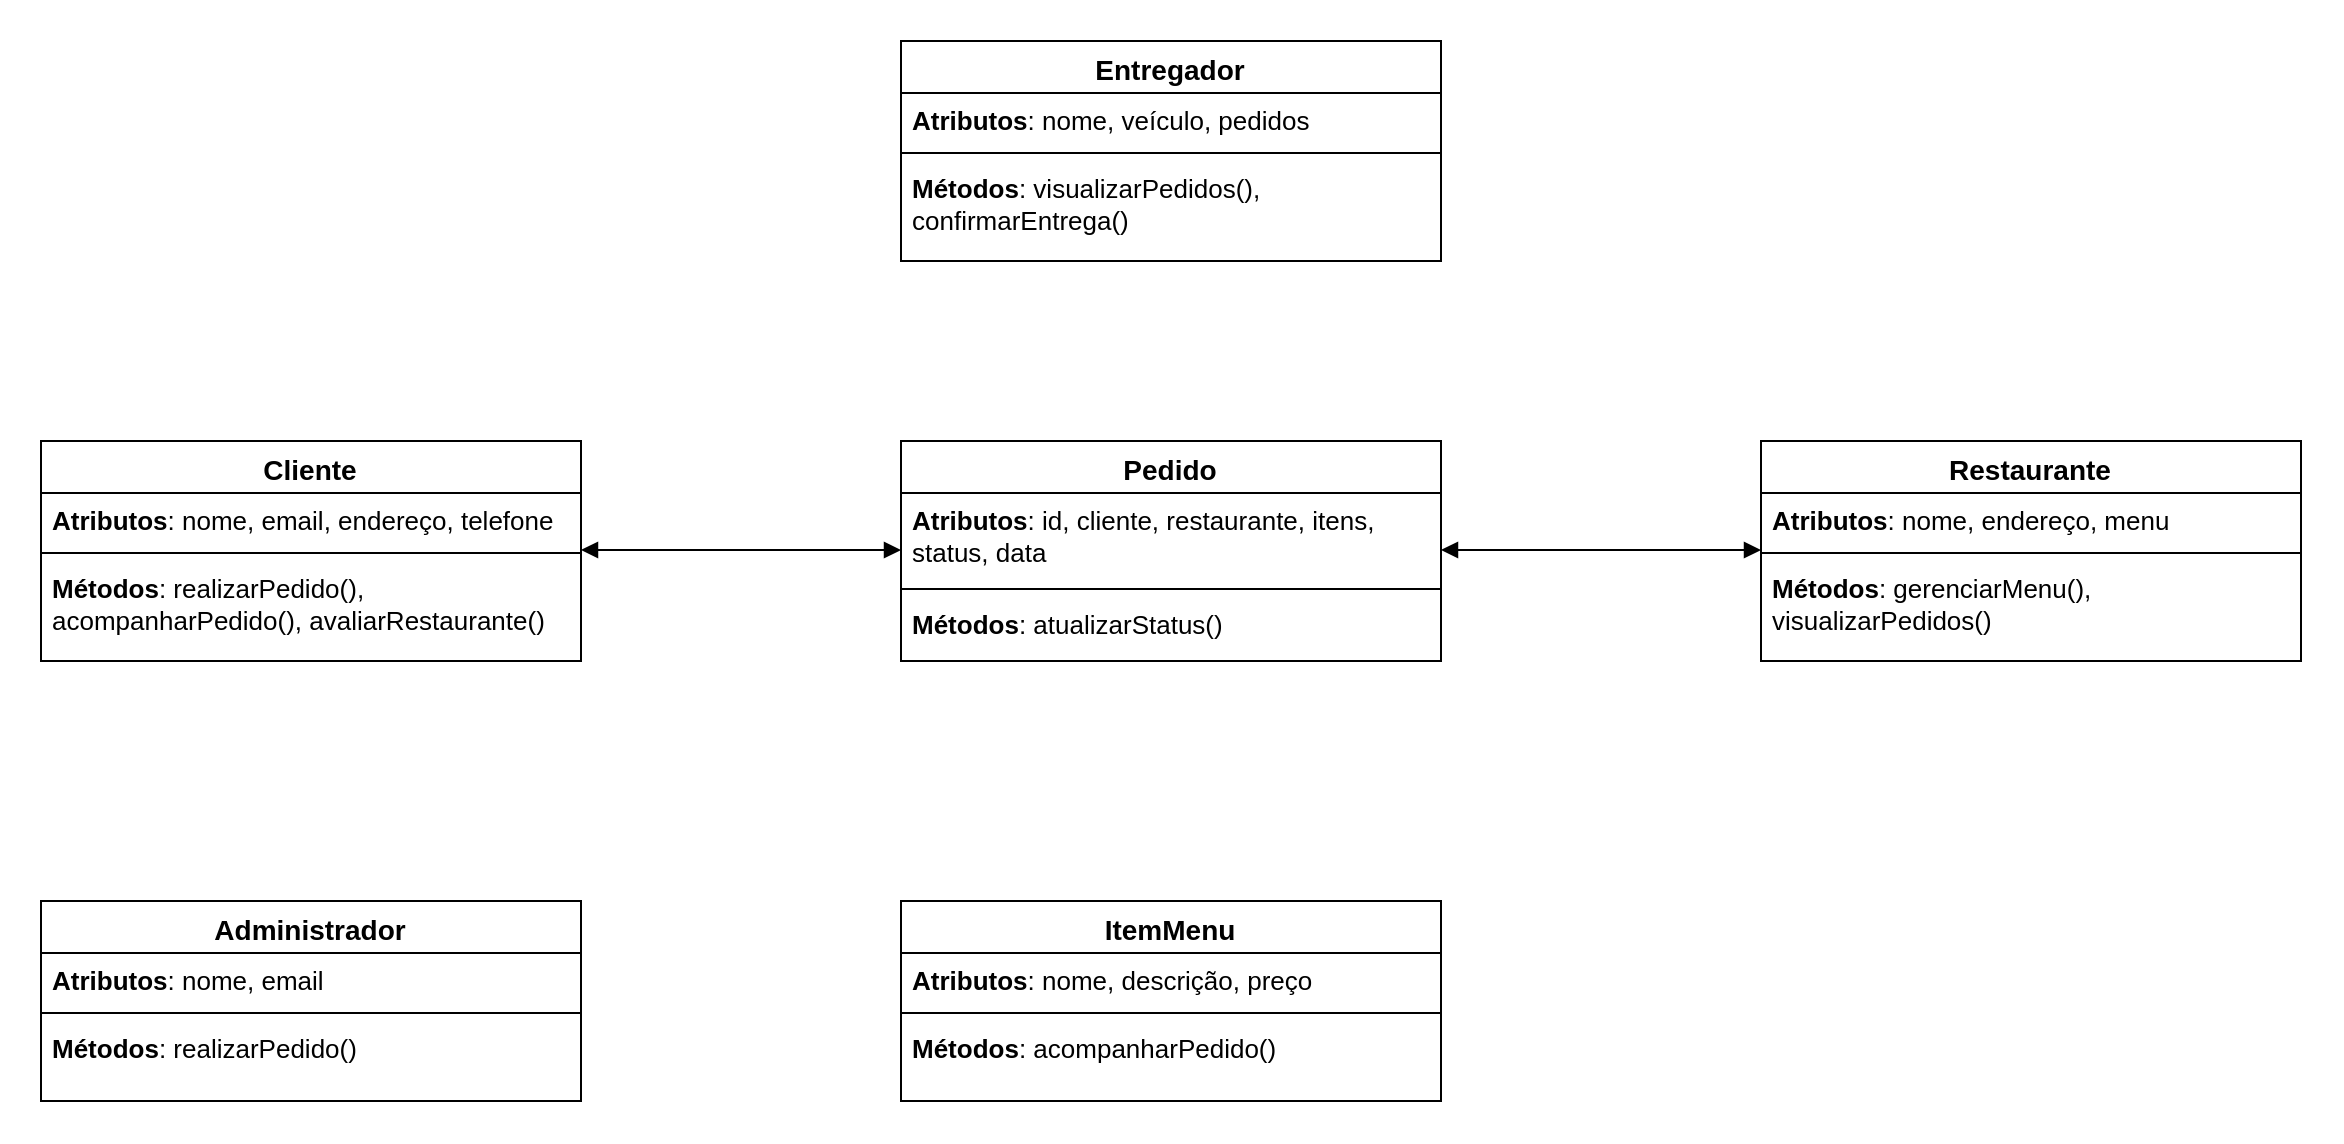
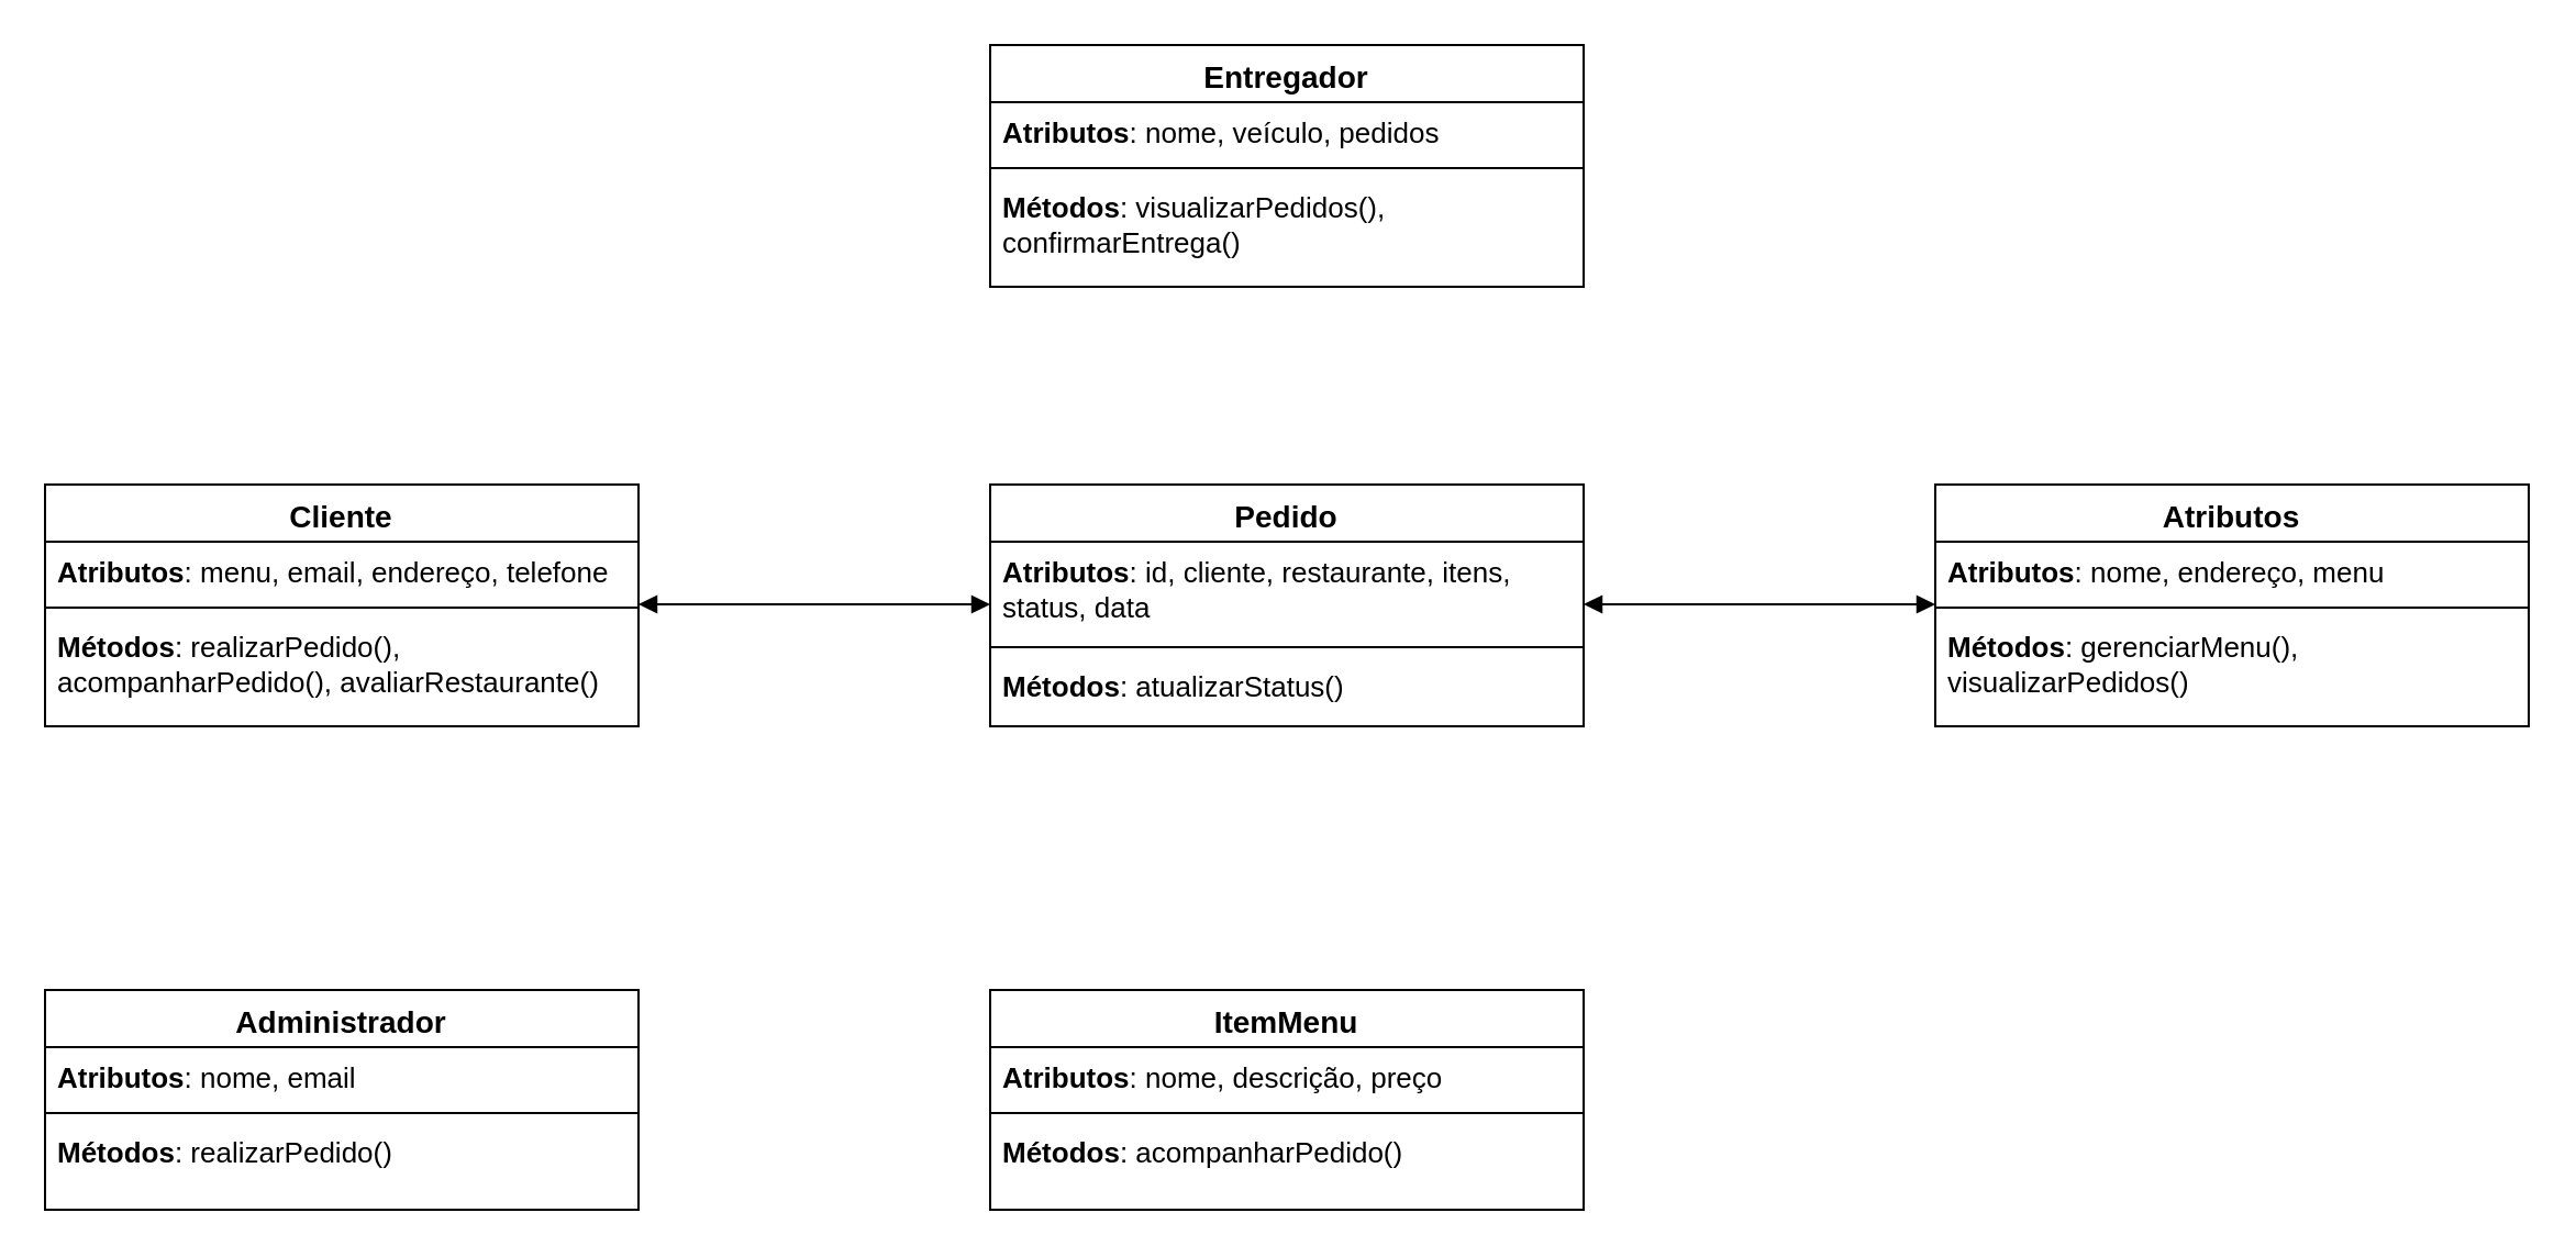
  <mxCell id="0" />
  <mxCell id="1" parent="0" />
  <mxCell id="2" value="&lt;font style=&quot;font-size: 14px;&quot;&gt;Cliente&lt;/font&gt;" style="swimlane;fontStyle=1;align=center;verticalAlign=top;childLayout=stackLayout;horizontal=1;startSize=26;horizontalStack=0;resizeParent=1;resizeParentMax=0;resizeLast=0;collapsible=1;marginBottom=0;whiteSpace=wrap;html=1;" vertex="1" parent="1"><mxGeometry x="20" y="220" width="270" height="110" as="geometry" /></mxCell>
- <mxCell id="3" value="&lt;font style=&quot;font-size: 13px;&quot;&gt;&lt;strong&gt;Atributos&lt;/strong&gt;: nome, email, endereço, telefone&lt;/font&gt;" style="text;strokeColor=none;fillColor=none;align=left;verticalAlign=top;spacingLeft=4;spacingRight=4;overflow=hidden;rotatable=0;points=[[0,0.5],[1,0.5]];portConstraint=eastwest;whiteSpace=wrap;html=1;" vertex="1" parent="2"><mxGeometry y="26" width="270" height="26" as="geometry" /></mxCell>
+ <mxCell id="3" value="&lt;font style=&quot;font-size: 13px;&quot;&gt;&lt;strong&gt;Atributos&lt;/strong&gt;: menu, email, endereço, telefone&lt;/font&gt;" style="text;strokeColor=none;fillColor=none;align=left;verticalAlign=top;spacingLeft=4;spacingRight=4;overflow=hidden;rotatable=0;points=[[0,0.5],[1,0.5]];portConstraint=eastwest;whiteSpace=wrap;html=1;" vertex="1" parent="2"><mxGeometry y="26" width="270" height="26" as="geometry" /></mxCell>
  <mxCell id="4" value="" style="line;strokeWidth=1;fillColor=none;align=left;verticalAlign=middle;spacingTop=-1;spacingLeft=3;spacingRight=3;rotatable=0;labelPosition=right;points=[];portConstraint=eastwest;strokeColor=inherit;" vertex="1" parent="2"><mxGeometry y="52" width="270" height="8" as="geometry" /></mxCell>
  <mxCell id="5" value="&lt;font style=&quot;font-size: 13px;&quot;&gt;&lt;strong&gt;Métodos&lt;/strong&gt;: realizarPedido(), acompanharPedido(), avaliarRestaurante()&lt;/font&gt;" style="text;strokeColor=none;fillColor=none;align=left;verticalAlign=top;spacingLeft=4;spacingRight=4;overflow=hidden;rotatable=0;points=[[0,0.5],[1,0.5]];portConstraint=eastwest;whiteSpace=wrap;html=1;" vertex="1" parent="2"><mxGeometry y="60" width="270" height="50" as="geometry" /></mxCell>
  <mxCell id="6" value="&lt;font style=&quot;font-size: 14px;&quot;&gt;Pedido&lt;/font&gt;" style="swimlane;fontStyle=1;align=center;verticalAlign=top;childLayout=stackLayout;horizontal=1;startSize=26;horizontalStack=0;resizeParent=1;resizeParentMax=0;resizeLast=0;collapsible=1;marginBottom=0;whiteSpace=wrap;html=1;" vertex="1" parent="1"><mxGeometry x="450" y="220" width="270" height="110" as="geometry" /></mxCell>
  <mxCell id="7" value="&lt;font style=&quot;font-size: 13px;&quot;&gt;&lt;strong&gt;Atributos&lt;/strong&gt;: id, cliente, restaurante, itens, status, data&lt;/font&gt;" style="text;strokeColor=none;fillColor=none;align=left;verticalAlign=top;spacingLeft=4;spacingRight=4;overflow=hidden;rotatable=0;points=[[0,0.5],[1,0.5]];portConstraint=eastwest;whiteSpace=wrap;html=1;" vertex="1" parent="6"><mxGeometry y="26" width="270" height="44" as="geometry" /></mxCell>
  <mxCell id="8" value="" style="line;strokeWidth=1;fillColor=none;align=left;verticalAlign=middle;spacingTop=-1;spacingLeft=3;spacingRight=3;rotatable=0;labelPosition=right;points=[];portConstraint=eastwest;strokeColor=inherit;" vertex="1" parent="6"><mxGeometry y="70" width="270" height="8" as="geometry" /></mxCell>
  <mxCell id="9" value="&lt;font style=&quot;font-size: 13px;&quot;&gt;&lt;strong&gt;Métodos&lt;/strong&gt;: atualizarStatus()&lt;/font&gt;" style="text;strokeColor=none;fillColor=none;align=left;verticalAlign=top;spacingLeft=4;spacingRight=4;overflow=hidden;rotatable=0;points=[[0,0.5],[1,0.5]];portConstraint=eastwest;whiteSpace=wrap;html=1;" vertex="1" parent="6"><mxGeometry y="78" width="270" height="32" as="geometry" /></mxCell>
- <mxCell id="10" value="&lt;font style=&quot;font-size: 14px;&quot;&gt;Restaurante&lt;/font&gt;" style="swimlane;fontStyle=1;align=center;verticalAlign=top;childLayout=stackLayout;horizontal=1;startSize=26;horizontalStack=0;resizeParent=1;resizeParentMax=0;resizeLast=0;collapsible=1;marginBottom=0;whiteSpace=wrap;html=1;" vertex="1" parent="1"><mxGeometry x="880" y="220" width="270" height="110" as="geometry" /></mxCell>
+ <mxCell id="10" value="&lt;font style=&quot;font-size: 14px;&quot;&gt;Atributos&lt;/font&gt;" style="swimlane;fontStyle=1;align=center;verticalAlign=top;childLayout=stackLayout;horizontal=1;startSize=26;horizontalStack=0;resizeParent=1;resizeParentMax=0;resizeLast=0;collapsible=1;marginBottom=0;whiteSpace=wrap;html=1;" vertex="1" parent="1"><mxGeometry x="880" y="220" width="270" height="110" as="geometry" /></mxCell>
  <mxCell id="11" value="&lt;font style=&quot;font-size: 13px;&quot;&gt;&lt;strong&gt;Atributos&lt;/strong&gt;: nome, endereço, menu&lt;/font&gt;" style="text;strokeColor=none;fillColor=none;align=left;verticalAlign=top;spacingLeft=4;spacingRight=4;overflow=hidden;rotatable=0;points=[[0,0.5],[1,0.5]];portConstraint=eastwest;whiteSpace=wrap;html=1;" vertex="1" parent="10"><mxGeometry y="26" width="270" height="26" as="geometry" /></mxCell>
  <mxCell id="12" value="" style="line;strokeWidth=1;fillColor=none;align=left;verticalAlign=middle;spacingTop=-1;spacingLeft=3;spacingRight=3;rotatable=0;labelPosition=right;points=[];portConstraint=eastwest;strokeColor=inherit;" vertex="1" parent="10"><mxGeometry y="52" width="270" height="8" as="geometry" /></mxCell>
  <mxCell id="13" value="&lt;font style=&quot;font-size: 13px;&quot;&gt;&lt;strong&gt;Métodos&lt;/strong&gt;: gerenciarMenu(), visualizarPedidos()&lt;/font&gt;" style="text;strokeColor=none;fillColor=none;align=left;verticalAlign=top;spacingLeft=4;spacingRight=4;overflow=hidden;rotatable=0;points=[[0,0.5],[1,0.5]];portConstraint=eastwest;whiteSpace=wrap;html=1;" vertex="1" parent="10"><mxGeometry y="60" width="270" height="50" as="geometry" /></mxCell>
  <mxCell id="14" value="&lt;font style=&quot;font-size: 14px;&quot;&gt;Administrador&lt;/font&gt;" style="swimlane;fontStyle=1;align=center;verticalAlign=top;childLayout=stackLayout;horizontal=1;startSize=26;horizontalStack=0;resizeParent=1;resizeParentMax=0;resizeLast=0;collapsible=1;marginBottom=0;whiteSpace=wrap;html=1;" vertex="1" parent="1"><mxGeometry x="20" y="450" width="270" height="100" as="geometry" /></mxCell>
  <mxCell id="15" value="&lt;font style=&quot;font-size: 13px;&quot;&gt;&lt;strong&gt;Atributos&lt;/strong&gt;: nome, email&lt;/font&gt;" style="text;strokeColor=none;fillColor=none;align=left;verticalAlign=top;spacingLeft=4;spacingRight=4;overflow=hidden;rotatable=0;points=[[0,0.5],[1,0.5]];portConstraint=eastwest;whiteSpace=wrap;html=1;" vertex="1" parent="14"><mxGeometry y="26" width="270" height="26" as="geometry" /></mxCell>
  <mxCell id="16" value="" style="line;strokeWidth=1;fillColor=none;align=left;verticalAlign=middle;spacingTop=-1;spacingLeft=3;spacingRight=3;rotatable=0;labelPosition=right;points=[];portConstraint=eastwest;strokeColor=inherit;" vertex="1" parent="14"><mxGeometry y="52" width="270" height="8" as="geometry" /></mxCell>
  <mxCell id="17" value="&lt;font style=&quot;font-size: 13px;&quot;&gt;&lt;strong&gt;Métodos&lt;/strong&gt;: realizarPedido()&lt;/font&gt;" style="text;strokeColor=none;fillColor=none;align=left;verticalAlign=top;spacingLeft=4;spacingRight=4;overflow=hidden;rotatable=0;points=[[0,0.5],[1,0.5]];portConstraint=eastwest;whiteSpace=wrap;html=1;" vertex="1" parent="14"><mxGeometry y="60" width="270" height="40" as="geometry" /></mxCell>
  <mxCell id="18" value="&lt;font style=&quot;font-size: 14px;&quot;&gt;Entregador&lt;/font&gt;" style="swimlane;fontStyle=1;align=center;verticalAlign=top;childLayout=stackLayout;horizontal=1;startSize=26;horizontalStack=0;resizeParent=1;resizeParentMax=0;resizeLast=0;collapsible=1;marginBottom=0;whiteSpace=wrap;html=1;" vertex="1" parent="1"><mxGeometry x="450" y="20" width="270" height="110" as="geometry" /></mxCell>
  <mxCell id="19" value="&lt;font style=&quot;font-size: 13px;&quot;&gt;&lt;strong&gt;Atributos&lt;/strong&gt;: nome, veículo, pedidos&lt;/font&gt;" style="text;strokeColor=none;fillColor=none;align=left;verticalAlign=top;spacingLeft=4;spacingRight=4;overflow=hidden;rotatable=0;points=[[0,0.5],[1,0.5]];portConstraint=eastwest;whiteSpace=wrap;html=1;" vertex="1" parent="18"><mxGeometry y="26" width="270" height="26" as="geometry" /></mxCell>
  <mxCell id="20" value="" style="line;strokeWidth=1;fillColor=none;align=left;verticalAlign=middle;spacingTop=-1;spacingLeft=3;spacingRight=3;rotatable=0;labelPosition=right;points=[];portConstraint=eastwest;strokeColor=inherit;" vertex="1" parent="18"><mxGeometry y="52" width="270" height="8" as="geometry" /></mxCell>
  <mxCell id="21" value="&lt;font style=&quot;font-size: 13px;&quot;&gt;&lt;strong&gt;Métodos&lt;/strong&gt;: visualizarPedidos(), confirmarEntrega()&lt;/font&gt;" style="text;strokeColor=none;fillColor=none;align=left;verticalAlign=top;spacingLeft=4;spacingRight=4;overflow=hidden;rotatable=0;points=[[0,0.5],[1,0.5]];portConstraint=eastwest;whiteSpace=wrap;html=1;" vertex="1" parent="18"><mxGeometry y="60" width="270" height="50" as="geometry" /></mxCell>
  <mxCell id="22" value="&lt;font style=&quot;font-size: 14px;&quot;&gt;ItemMenu&lt;/font&gt;" style="swimlane;fontStyle=1;align=center;verticalAlign=top;childLayout=stackLayout;horizontal=1;startSize=26;horizontalStack=0;resizeParent=1;resizeParentMax=0;resizeLast=0;collapsible=1;marginBottom=0;whiteSpace=wrap;html=1;" vertex="1" parent="1"><mxGeometry x="450" y="450" width="270" height="100" as="geometry" /></mxCell>
  <mxCell id="23" value="&lt;font style=&quot;font-size: 13px;&quot;&gt;&lt;strong&gt;Atributos&lt;/strong&gt;: nome, descrição, preço&lt;/font&gt;" style="text;strokeColor=none;fillColor=none;align=left;verticalAlign=top;spacingLeft=4;spacingRight=4;overflow=hidden;rotatable=0;points=[[0,0.5],[1,0.5]];portConstraint=eastwest;whiteSpace=wrap;html=1;" vertex="1" parent="22"><mxGeometry y="26" width="270" height="26" as="geometry" /></mxCell>
  <mxCell id="24" value="" style="line;strokeWidth=1;fillColor=none;align=left;verticalAlign=middle;spacingTop=-1;spacingLeft=3;spacingRight=3;rotatable=0;labelPosition=right;points=[];portConstraint=eastwest;strokeColor=inherit;" vertex="1" parent="22"><mxGeometry y="52" width="270" height="8" as="geometry" /></mxCell>
  <mxCell id="25" value="&lt;font style=&quot;font-size: 13px;&quot;&gt;&lt;strong&gt;Métodos&lt;/strong&gt;: acompanharPedido()&lt;/font&gt;" style="text;strokeColor=none;fillColor=none;align=left;verticalAlign=top;spacingLeft=4;spacingRight=4;overflow=hidden;rotatable=0;points=[[0,0.5],[1,0.5]];portConstraint=eastwest;whiteSpace=wrap;html=1;" vertex="1" parent="22"><mxGeometry y="60" width="270" height="40" as="geometry" /></mxCell>
  <mxCell id="26" value="" style="endArrow=block;startArrow=block;endFill=1;startFill=1;html=1;rounded=0;" edge="1" parent="1"><mxGeometry width="160" relative="1" as="geometry"><mxPoint x="290" y="274.5" as="sourcePoint" /><mxPoint x="450" y="274.5" as="targetPoint" /></mxGeometry></mxCell>
  <mxCell id="27" value="" style="endArrow=block;startArrow=block;endFill=1;startFill=1;html=1;rounded=0;" edge="1" parent="1"><mxGeometry width="160" relative="1" as="geometry"><mxPoint x="720" y="274.5" as="sourcePoint" /><mxPoint x="880" y="274.5" as="targetPoint" /></mxGeometry></mxCell>
